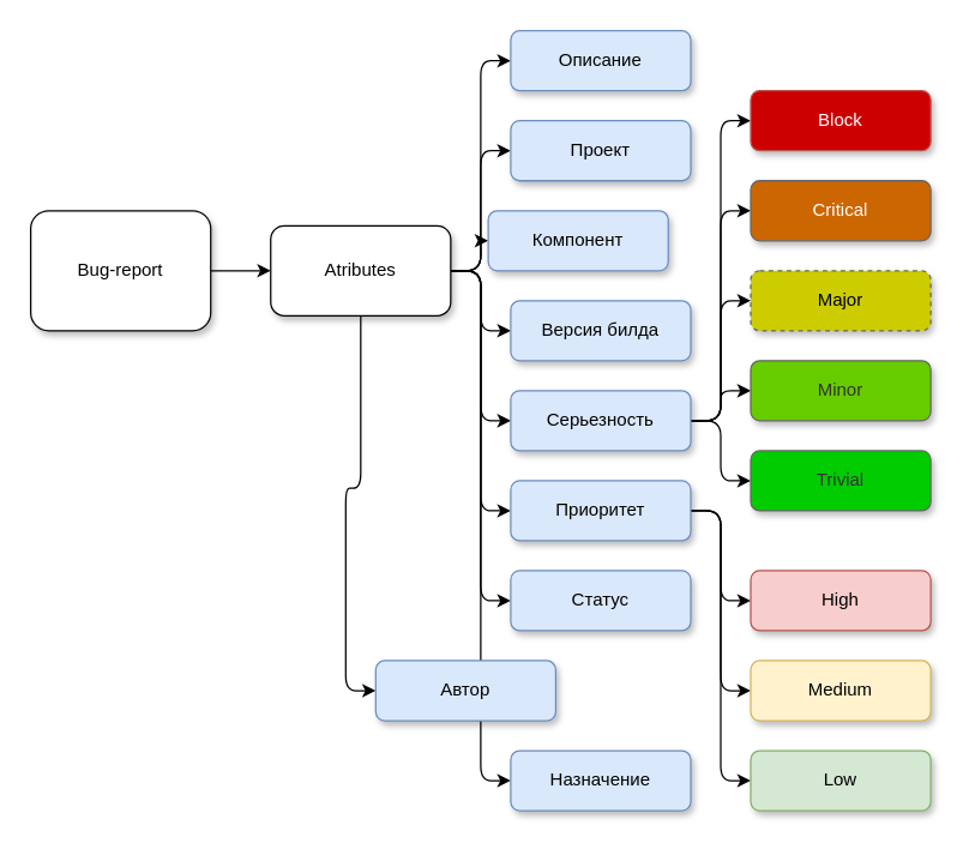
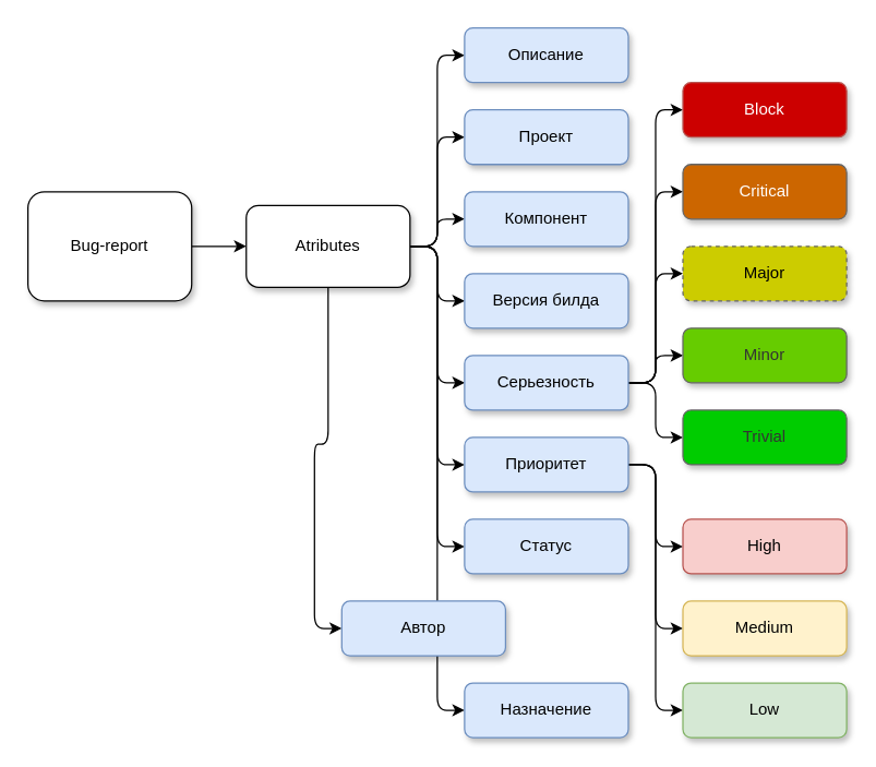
  <mxCell id="0" />
  <mxCell id="1" parent="0" />
  <mxCell id="2" value="" style="edgeStyle=orthogonalEdgeStyle;rounded=0;orthogonalLoop=1;jettySize=auto;html=1;" edge="1" parent="1" source="3" target="13"><mxGeometry relative="1" as="geometry" /></mxCell>
  <mxCell id="3" value="Bug-report" style="rounded=1;whiteSpace=wrap;html=1;shadow=1;" vertex="1" parent="1"><mxGeometry x="20" y="140" width="120" height="80" as="geometry" /></mxCell>
  <mxCell id="4" value="" style="edgeStyle=orthogonalEdgeStyle;rounded=1;orthogonalLoop=1;jettySize=auto;html=1;" edge="1" parent="1" source="13" target="17"><mxGeometry relative="1" as="geometry" /></mxCell>
  <mxCell id="5" style="edgeStyle=orthogonalEdgeStyle;rounded=1;orthogonalLoop=1;jettySize=auto;html=1;entryX=0;entryY=0.5;entryDx=0;entryDy=0;" edge="1" parent="1" source="13" target="16"><mxGeometry relative="1" as="geometry" /></mxCell>
  <mxCell id="6" style="edgeStyle=orthogonalEdgeStyle;rounded=1;orthogonalLoop=1;jettySize=auto;html=1;entryX=0;entryY=0.5;entryDx=0;entryDy=0;" edge="1" parent="1" source="13" target="15"><mxGeometry relative="1" as="geometry" /></mxCell>
  <mxCell id="7" style="edgeStyle=orthogonalEdgeStyle;rounded=1;orthogonalLoop=1;jettySize=auto;html=1;entryX=0;entryY=0.5;entryDx=0;entryDy=0;" edge="1" parent="1" source="13" target="14"><mxGeometry relative="1" as="geometry" /></mxCell>
  <mxCell id="8" style="edgeStyle=orthogonalEdgeStyle;rounded=1;orthogonalLoop=1;jettySize=auto;html=1;entryX=0;entryY=0.5;entryDx=0;entryDy=0;" edge="1" parent="1" source="13" target="23"><mxGeometry relative="1" as="geometry" /></mxCell>
  <mxCell id="9" style="edgeStyle=orthogonalEdgeStyle;rounded=1;orthogonalLoop=1;jettySize=auto;html=1;entryX=0;entryY=0.5;entryDx=0;entryDy=0;" edge="1" parent="1" source="13" target="27"><mxGeometry relative="1" as="geometry" /></mxCell>
  <mxCell id="10" style="edgeStyle=orthogonalEdgeStyle;rounded=1;orthogonalLoop=1;jettySize=auto;html=1;entryX=0;entryY=0.5;entryDx=0;entryDy=0;" edge="1" parent="1" source="13" target="28"><mxGeometry relative="1" as="geometry" /></mxCell>
  <mxCell id="11" style="edgeStyle=orthogonalEdgeStyle;rounded=1;orthogonalLoop=1;jettySize=auto;html=1;entryX=0;entryY=0.5;entryDx=0;entryDy=0;" edge="1" parent="1" source="13" target="29"><mxGeometry relative="1" as="geometry" /></mxCell>
  <mxCell id="12" style="edgeStyle=orthogonalEdgeStyle;rounded=1;orthogonalLoop=1;jettySize=auto;html=1;entryX=0;entryY=0.5;entryDx=0;entryDy=0;" edge="1" parent="1" source="13" target="30"><mxGeometry relative="1" as="geometry" /></mxCell>
  <mxCell id="13" value="Atributes" style="rounded=1;whiteSpace=wrap;html=1;shadow=1;" vertex="1" parent="1"><mxGeometry x="180" y="150" width="120" height="60" as="geometry" /></mxCell>
  <mxCell id="14" value="Описание" style="rounded=1;whiteSpace=wrap;html=1;fillColor=#dae8fc;strokeColor=#6c8ebf;shadow=1;" vertex="1" parent="1"><mxGeometry x="340" y="20" width="120" height="40" as="geometry" /></mxCell>
  <mxCell id="15" value="Проект" style="rounded=1;whiteSpace=wrap;html=1;fillColor=#dae8fc;strokeColor=#6c8ebf;shadow=1;" vertex="1" parent="1"><mxGeometry x="340" y="80" width="120" height="40" as="geometry" /></mxCell>
- <mxCell id="16" value="Компонент" style="rounded=1;whiteSpace=wrap;html=1;fillColor=#dae8fc;strokeColor=#6c8ebf;shadow=1;" vertex="1" parent="1"><mxGeometry x="325" y="140" width="120" height="40" as="geometry" /></mxCell>
+ <mxCell id="16" value="Компонент" style="rounded=1;whiteSpace=wrap;html=1;fillColor=#dae8fc;strokeColor=#6c8ebf;shadow=1;" vertex="1" parent="1"><mxGeometry x="340" y="140" width="120" height="40" as="geometry" /></mxCell>
  <mxCell id="17" value="Версия билда" style="rounded=1;whiteSpace=wrap;html=1;fillColor=#dae8fc;strokeColor=#6c8ebf;shadow=1;" vertex="1" parent="1"><mxGeometry x="340" y="200" width="120" height="40" as="geometry" /></mxCell>
  <mxCell id="18" style="edgeStyle=orthogonalEdgeStyle;rounded=1;orthogonalLoop=1;jettySize=auto;html=1;entryX=0;entryY=0.5;entryDx=0;entryDy=0;" edge="1" parent="1" source="23" target="31"><mxGeometry relative="1" as="geometry" /></mxCell>
  <mxCell id="19" style="edgeStyle=orthogonalEdgeStyle;rounded=1;orthogonalLoop=1;jettySize=auto;html=1;entryX=0;entryY=0.5;entryDx=0;entryDy=0;" edge="1" parent="1" source="23" target="32"><mxGeometry relative="1" as="geometry" /></mxCell>
  <mxCell id="20" style="edgeStyle=orthogonalEdgeStyle;rounded=1;orthogonalLoop=1;jettySize=auto;html=1;entryX=0;entryY=0.5;entryDx=0;entryDy=0;" edge="1" parent="1" source="23" target="33"><mxGeometry relative="1" as="geometry" /></mxCell>
  <mxCell id="21" style="edgeStyle=orthogonalEdgeStyle;rounded=1;orthogonalLoop=1;jettySize=auto;html=1;entryX=0;entryY=0.5;entryDx=0;entryDy=0;" edge="1" parent="1" source="23" target="34"><mxGeometry relative="1" as="geometry" /></mxCell>
  <mxCell id="22" style="edgeStyle=orthogonalEdgeStyle;rounded=1;orthogonalLoop=1;jettySize=auto;html=1;entryX=0;entryY=0.5;entryDx=0;entryDy=0;" edge="1" parent="1" source="23" target="35"><mxGeometry relative="1" as="geometry" /></mxCell>
  <mxCell id="23" value="Серьезность" style="rounded=1;whiteSpace=wrap;html=1;fillColor=#dae8fc;strokeColor=#6c8ebf;shadow=1;" vertex="1" parent="1"><mxGeometry x="340" y="260" width="120" height="40" as="geometry" /></mxCell>
  <mxCell id="24" style="edgeStyle=orthogonalEdgeStyle;rounded=1;orthogonalLoop=1;jettySize=auto;html=1;entryX=0;entryY=0.5;entryDx=0;entryDy=0;shadow=0;" edge="1" parent="1" source="27" target="36"><mxGeometry relative="1" as="geometry" /></mxCell>
  <mxCell id="25" style="edgeStyle=orthogonalEdgeStyle;rounded=1;orthogonalLoop=1;jettySize=auto;html=1;entryX=0;entryY=0.5;entryDx=0;entryDy=0;shadow=0;" edge="1" parent="1" source="27" target="37"><mxGeometry relative="1" as="geometry" /></mxCell>
  <mxCell id="26" style="edgeStyle=orthogonalEdgeStyle;rounded=1;orthogonalLoop=1;jettySize=auto;html=1;entryX=0;entryY=0.5;entryDx=0;entryDy=0;shadow=0;" edge="1" parent="1" source="27" target="38"><mxGeometry relative="1" as="geometry" /></mxCell>
  <mxCell id="27" value="Приоритет" style="rounded=1;whiteSpace=wrap;html=1;fillColor=#dae8fc;strokeColor=#6c8ebf;shadow=1;" vertex="1" parent="1"><mxGeometry x="340" y="320" width="120" height="40" as="geometry" /></mxCell>
  <mxCell id="28" value="Статус" style="rounded=1;whiteSpace=wrap;html=1;fillColor=#dae8fc;strokeColor=#6c8ebf;shadow=1;" vertex="1" parent="1"><mxGeometry x="340" y="380" width="120" height="40" as="geometry" /></mxCell>
  <mxCell id="29" value="Автор" style="rounded=1;whiteSpace=wrap;html=1;fillColor=#dae8fc;strokeColor=#6c8ebf;shadow=1;" vertex="1" parent="1"><mxGeometry x="250" y="440" width="120" height="40" as="geometry" /></mxCell>
  <mxCell id="30" value="Назначение" style="rounded=1;whiteSpace=wrap;html=1;fillColor=#dae8fc;strokeColor=#6c8ebf;shadow=1;" vertex="1" parent="1"><mxGeometry x="340" y="500" width="120" height="40" as="geometry" /></mxCell>
  <mxCell id="31" value="Block" style="rounded=1;whiteSpace=wrap;html=1;fillColor=#CC0000;strokeColor=#b85450;shadow=1;fontColor=#FFFFFF;" vertex="1" parent="1"><mxGeometry x="500" y="60" width="120" height="40" as="geometry" /></mxCell>
  <mxCell id="32" value="Critical" style="rounded=1;whiteSpace=wrap;html=1;fillColor=#CC6600;strokeColor=#666666;fontColor=#FFFFFF;shadow=1;" vertex="1" parent="1"><mxGeometry x="500" y="120" width="120" height="40" as="geometry" /></mxCell>
  <mxCell id="33" value="Major" style="rounded=1;whiteSpace=wrap;html=1;fillColor=#CCCC00;strokeColor=#666666;fontColor=#000000;shadow=1;dashed=1;" vertex="1" parent="1"><mxGeometry x="500" y="180" width="120" height="40" as="geometry" /></mxCell>
  <mxCell id="34" value="Minor" style="rounded=1;whiteSpace=wrap;html=1;fillColor=#66CC00;strokeColor=#666666;fontColor=#333333;shadow=1;" vertex="1" parent="1"><mxGeometry x="500" y="240" width="120" height="40" as="geometry" /></mxCell>
  <mxCell id="35" value="Trivial" style="rounded=1;whiteSpace=wrap;html=1;fillColor=#00CC00;strokeColor=#666666;fontColor=#333333;shadow=1;" vertex="1" parent="1"><mxGeometry x="500" y="300" width="120" height="40" as="geometry" /></mxCell>
  <mxCell id="36" value="High" style="rounded=1;whiteSpace=wrap;html=1;fillColor=#f8cecc;strokeColor=#b85450;shadow=1;" vertex="1" parent="1"><mxGeometry x="500" y="380" width="120" height="40" as="geometry" /></mxCell>
  <mxCell id="37" value="Medium" style="rounded=1;whiteSpace=wrap;html=1;fillColor=#fff2cc;strokeColor=#d6b656;shadow=1;" vertex="1" parent="1"><mxGeometry x="500" y="440" width="120" height="40" as="geometry" /></mxCell>
  <mxCell id="38" value="Low" style="rounded=1;whiteSpace=wrap;html=1;fillColor=#d5e8d4;strokeColor=#82b366;shadow=1;" vertex="1" parent="1"><mxGeometry x="500" y="500" width="120" height="40" as="geometry" /></mxCell>
